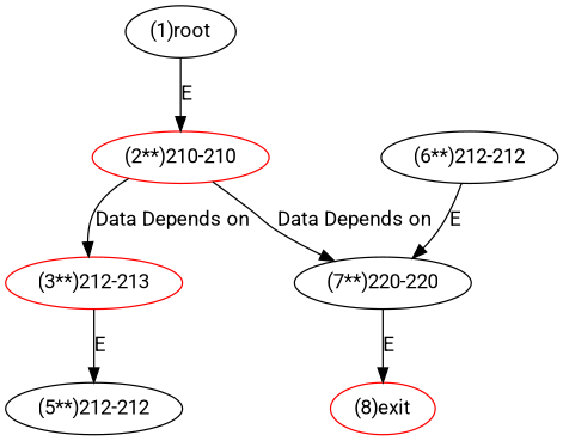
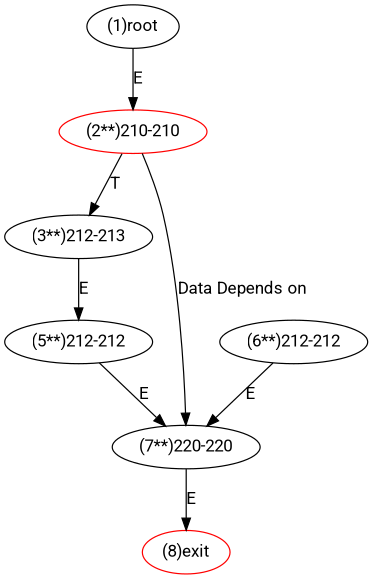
  digraph {
    fontname=Roboto
    node [fontname=Roboto]
    edge [fontname=Roboto]
    n1 [label="(1)root"]
    n2 [color=red label="(2**)210-210"]
-   n3 [color=red label="(3**)212-213"]
+   n3 [color=black label="(3**)212-213"]
    n4 [label="(7**)220-220"]
    n5 [label="(5**)212-212"]
    n6 [color=red label="(8)exit"]
    n7 [label="(6**)212-212"]
    n1 -> n2 [label=E]
-   n2 -> n3 [label="Data Depends on"]
+   n2 -> n3 [label=T]
    n2 -> n4 [label="Data Depends on"]
    n3 -> n5 [label=E]
    n4 -> n6 [label=E]
+   n5 -> n4 [label=E]
    n7 -> n4 [label=E]
  }
